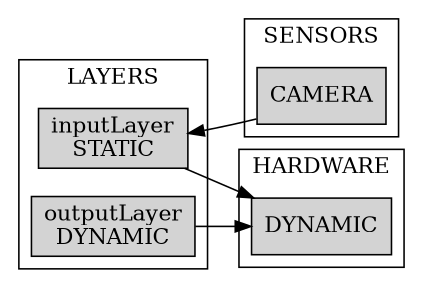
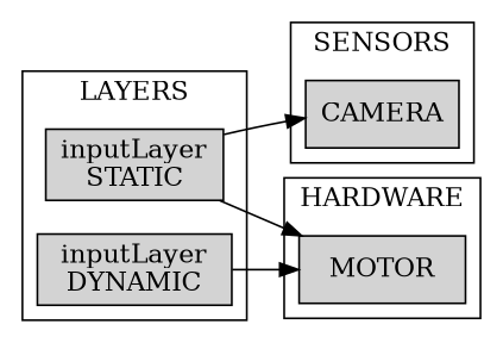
  digraph {
    rankdir=LR
    node [shape=box style=filled]
    n1 [label="inputLayer\nSTATIC"]
-   n2 [label="outputLayer\nDYNAMIC"]
+   n2 [label="inputLayer\nDYNAMIC"]
    CAMERA
-   MOTOR [label=DYNAMIC]
+   MOTOR
    subgraph cluster_1 {
      color=black
      label=LAYERS
      n1
      n2
    }
    subgraph cluster_2 {
      color=black
      label=SENSORS
      CAMERA
    }
    subgraph cluster_3 {
      color=black
      label=HARDWARE
      MOTOR
    }
    n1 -> MOTOR
    n2 -> MOTOR
-   CAMERA -> n1
+   n1 -> CAMERA
  }
